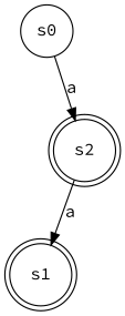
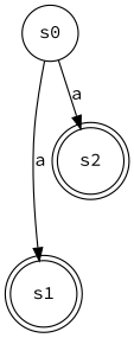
  digraph {
    fontname="Source Code Pro"
    rankdir=TB
    node [fontname="Source Code Pro" shape=doublecircle]
    edge [fontname="Source Code Pro"]
    s0 [shape=circle]
    s1
    s2
-   s2 -> s1 [label=a]
+   s0 -> s1 [label=a]
    s0 -> s2 [label=a]
  }
